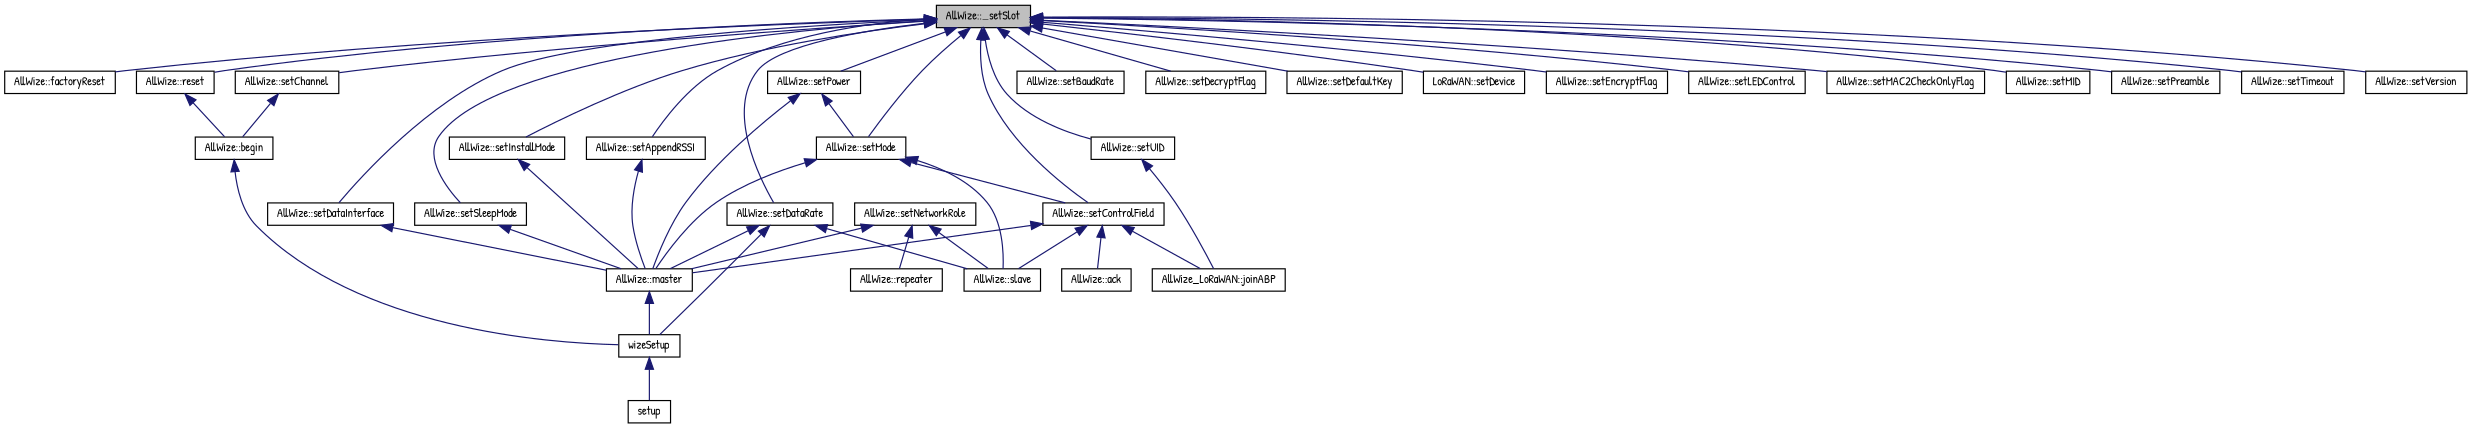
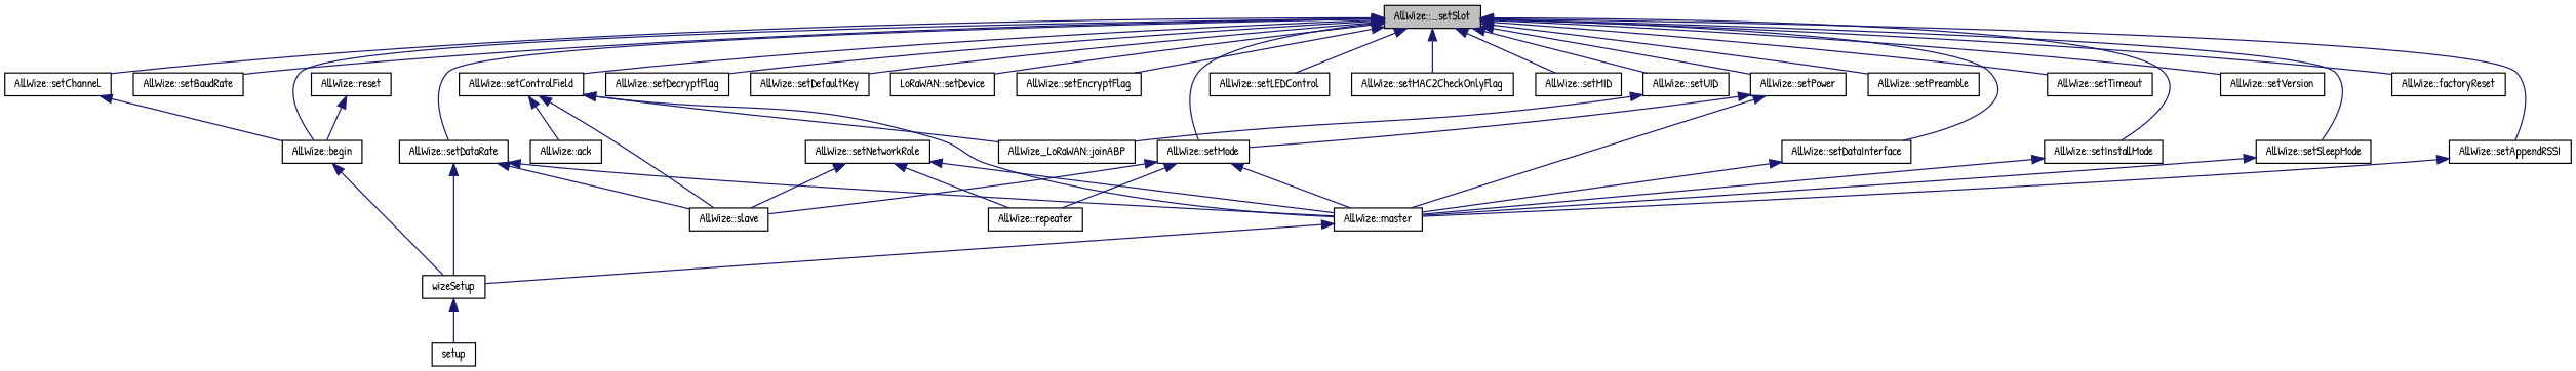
  digraph {
    fontname="Patrick Hand"
    rankdir=TB
    node [color=black fillcolor=white fontname="Patrick Hand" fontsize=10 shape=record style=filled]
    edge [color=midnightblue dir=back fontname="Patrick Hand" fontsize=10 labelfontname=Helvetica labelfontsize=10 style=solid]
    n1 [fillcolor=grey75 fontcolor=black height=0.2 label="AllWize::_setSlot" width=0.4]
    n2 [height=0.2 label="AllWize::factoryReset" width=0.4]
    n3 [height=0.2 label="AllWize::reset" width=0.4]
    n4 [height=0.2 label="AllWize::setAppendRSSI" width=0.4]
    n5 [height=0.2 label="AllWize::setBaudRate" width=0.4]
    n6 [height=0.2 label="AllWize::setChannel" width=0.4]
    n7 [height=0.2 label="AllWize::setControlField" width=0.4]
    n8 [height=0.2 label="AllWize::setDataInterface" width=0.4]
    n9 [height=0.2 label="AllWize::setDataRate" width=0.4]
    n10 [height=0.2 label="AllWize::setDecryptFlag" width=0.4]
    n11 [height=0.2 label="AllWize::setDefaultKey" width=0.4]
    n12 [height=0.2 label="LoRaWAN::setDevice" width=0.4]
    n13 [height=0.2 label="AllWize::setEncryptFlag" width=0.4]
    n14 [height=0.2 label="AllWize::setInstallMode" width=0.4]
    n15 [height=0.2 label="AllWize::setLEDControl" width=0.4]
    n16 [height=0.2 label="AllWize::setMAC2CheckOnlyFlag" width=0.4]
    n17 [height=0.2 label="AllWize::setMID" width=0.4]
    n18 [height=0.2 label="AllWize::setMode" width=0.4]
    n19 [height=0.2 label="AllWize::setPower" width=0.4]
    n20 [height=0.2 label="AllWize::setPreamble" width=0.4]
    n21 [height=0.2 label="AllWize::setSleepMode" width=0.4]
    n22 [height=0.2 label="AllWize::setTimeout" width=0.4]
    n23 [height=0.2 label="AllWize::setUID" width=0.4]
    n24 [height=0.2 label="AllWize::setVersion" width=0.4]
    n25 [height=0.2 label="AllWize::begin" width=0.4]
    n26 [height=0.2 label="AllWize::master" width=0.4]
    n27 [height=0.2 label="AllWize::ack" width=0.4]
    n28 [height=0.2 label="AllWize_LoRaWAN::joinABP" width=0.4]
    n29 [height=0.2 label="AllWize::slave" width=0.4]
    n30 [height=0.2 label=wizeSetup width=0.4]
    n31 [height=0.2 label="AllWize::repeater" width=0.4]
    n32 [height=0.2 label="AllWize::setNetworkRole" width=0.4]
    n33 [height=0.2 label=setup width=0.4]
    n1 -> n2
-   n1 -> n3
+   n1 -> n25
    n1 -> n4
    n1 -> n5
    n1 -> n6
    n1 -> n7
    n1 -> n8
    n1 -> n9
    n1 -> n10
    n1 -> n11
    n1 -> n12
    n1 -> n13
    n1 -> n14
    n1 -> n15
    n1 -> n16
    n1 -> n17
    n1 -> n18
    n1 -> n19
    n1 -> n20
    n1 -> n21
    n1 -> n22
    n1 -> n23
    n1 -> n24
    n3 -> n25
    n4 -> n26
    n6 -> n25
    n7 -> n26
    n7 -> n27
    n7 -> n28
    n7 -> n29
    n8 -> n26
    n9 -> n26
    n9 -> n29
    n9 -> n30
    n14 -> n26
    n18 -> n26
    n18 -> n29
-   n18 -> n7
+   n18 -> n31
    n19 -> n18
    n19 -> n26
    n21 -> n26
    n23 -> n28
    n25 -> n30
    n26 -> n30
    n30 -> n33
    n32 -> n26
    n32 -> n29
    n32 -> n31
  }
